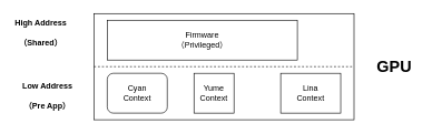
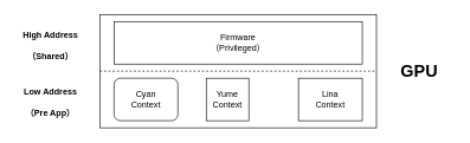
  <mxCell id="0" />
  <mxCell id="1" parent="0" />
  <mxCell id="2" value="" style="rounded=0;whiteSpace=wrap;html=1;" vertex="1" parent="1"><mxGeometry x="140" y="20" width="390" height="160" as="geometry" /></mxCell>
  <mxCell id="3" style="edgeStyle=none;html=1;exitX=0;exitY=0.5;exitDx=0;exitDy=0;entryX=1;entryY=0.5;entryDx=0;entryDy=0;strokeColor=default;dashed=1;endArrow=none;endFill=0;" edge="1" parent="1" source="2" target="2"><mxGeometry relative="1" as="geometry" /></mxCell>
- <mxCell id="4" value="Firmware&lt;br&gt;（Privileged）" style="rounded=0;whiteSpace=wrap;html=1;" vertex="1" parent="1"><mxGeometry x="160" y="30" width="285" height="60" as="geometry" /></mxCell>
+ <mxCell id="4" value="Firmware&lt;br&gt;（Privileged）" style="rounded=0;whiteSpace=wrap;html=1;" vertex="1" parent="1"><mxGeometry x="160" y="30" width="350" height="60" as="geometry" /></mxCell>
  <mxCell id="5" value="Cyan&lt;br&gt;Context" style="whiteSpace=wrap;html=1;rounded=1;" vertex="1" parent="1"><mxGeometry x="160" y="110" width="90" height="60" as="geometry" /></mxCell>
  <mxCell id="6" value="Yume&lt;br&gt;Context" style="rounded=0;whiteSpace=wrap;html=1;" vertex="1" parent="1"><mxGeometry x="290" y="110" width="60" height="60" as="geometry" /></mxCell>
  <mxCell id="7" value="Lina&lt;br&gt;Context" style="rounded=0;whiteSpace=wrap;html=1;" vertex="1" parent="1"><mxGeometry x="420" y="110" width="90" height="60" as="geometry" /></mxCell>
  <mxCell id="8" value="GPU" style="text;strokeColor=none;fillColor=none;html=1;fontSize=24;fontStyle=1;verticalAlign=middle;align=center;" vertex="1" parent="1"><mxGeometry x="540" y="80" width="100" height="40" as="geometry" /></mxCell>
- <mxCell id="9" value="&lt;font style=&quot;font-size: 12px;&quot;&gt;High Address&lt;br&gt;（Shared）&lt;/font&gt;" style="text;strokeColor=none;fillColor=none;html=1;fontSize=24;fontStyle=1;verticalAlign=middle;align=center;" vertex="1" parent="1"><mxGeometry x="10" y="25" width="100" height="40" as="geometry" /></mxCell>
+ <mxCell id="9" value="&lt;font style=&quot;font-size: 12px;&quot;&gt;High Address&lt;br&gt;（Shared）&lt;/font&gt;" style="text;strokeColor=none;fillColor=none;html=1;fontSize=24;fontStyle=1;verticalAlign=middle;align=center;" vertex="1" parent="1"><mxGeometry x="20" y="40" width="100" height="40" as="geometry" /></mxCell>
  <mxCell id="10" value="&lt;font style=&quot;font-size: 12px;&quot;&gt;Low Address&lt;br&gt;（Pre App）&lt;/font&gt;" style="text;strokeColor=none;fillColor=none;html=1;fontSize=24;fontStyle=1;verticalAlign=middle;align=center;" vertex="1" parent="1"><mxGeometry x="20" y="120" width="100" height="40" as="geometry" /></mxCell>
